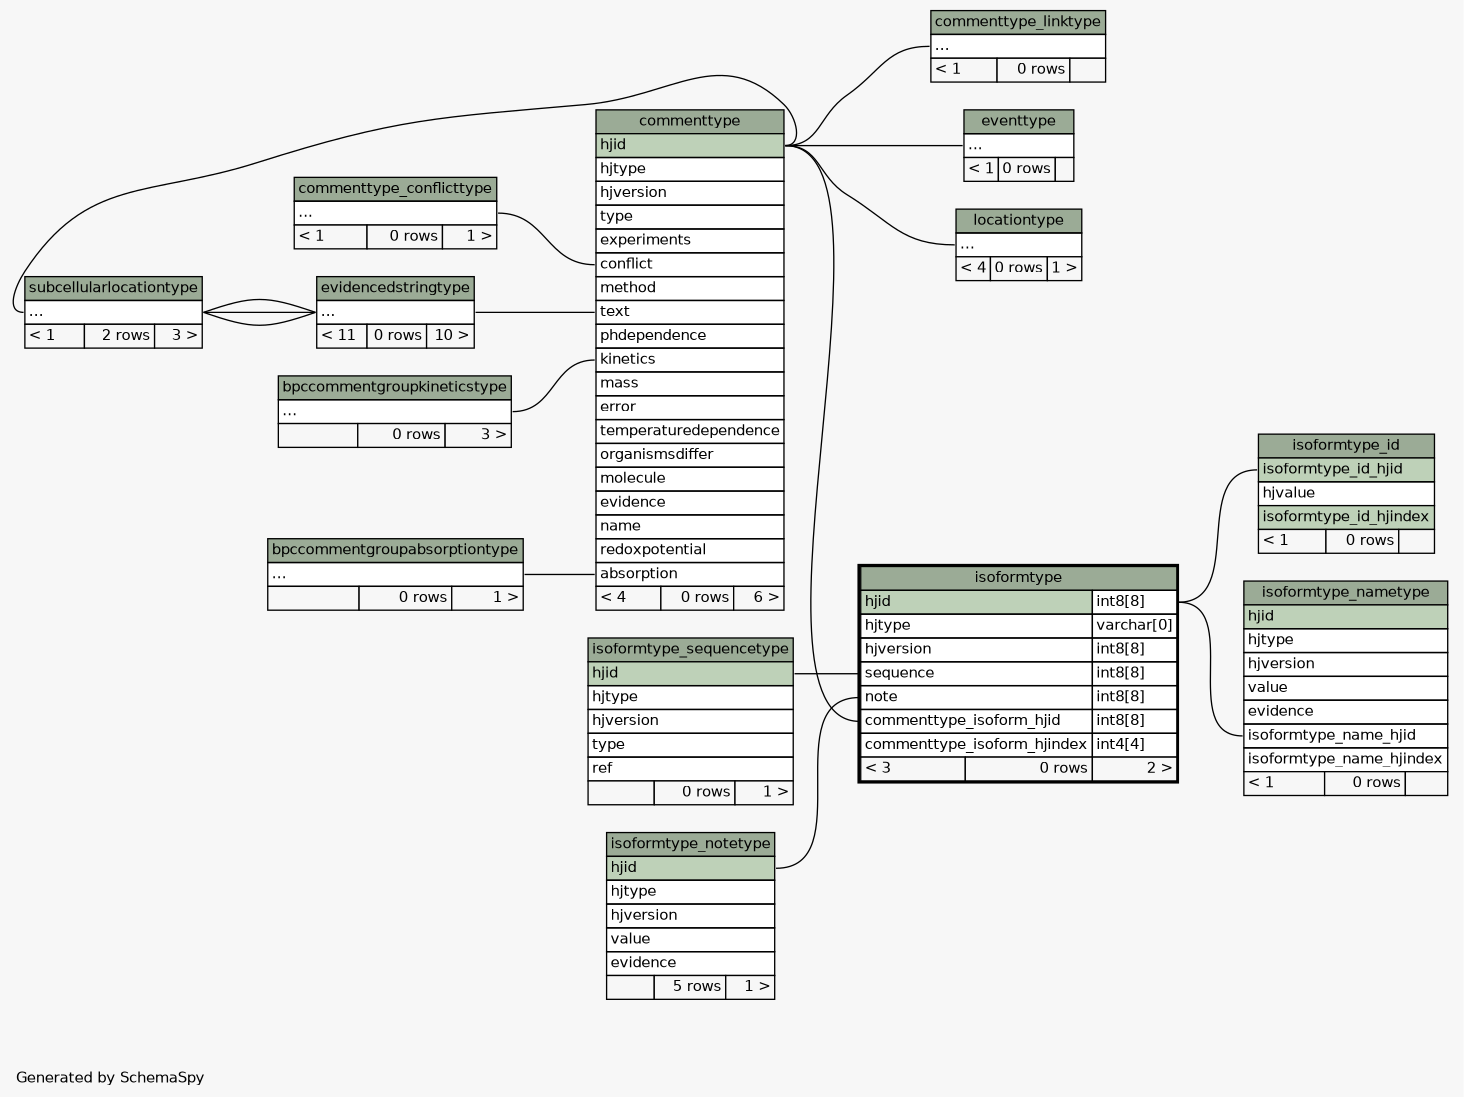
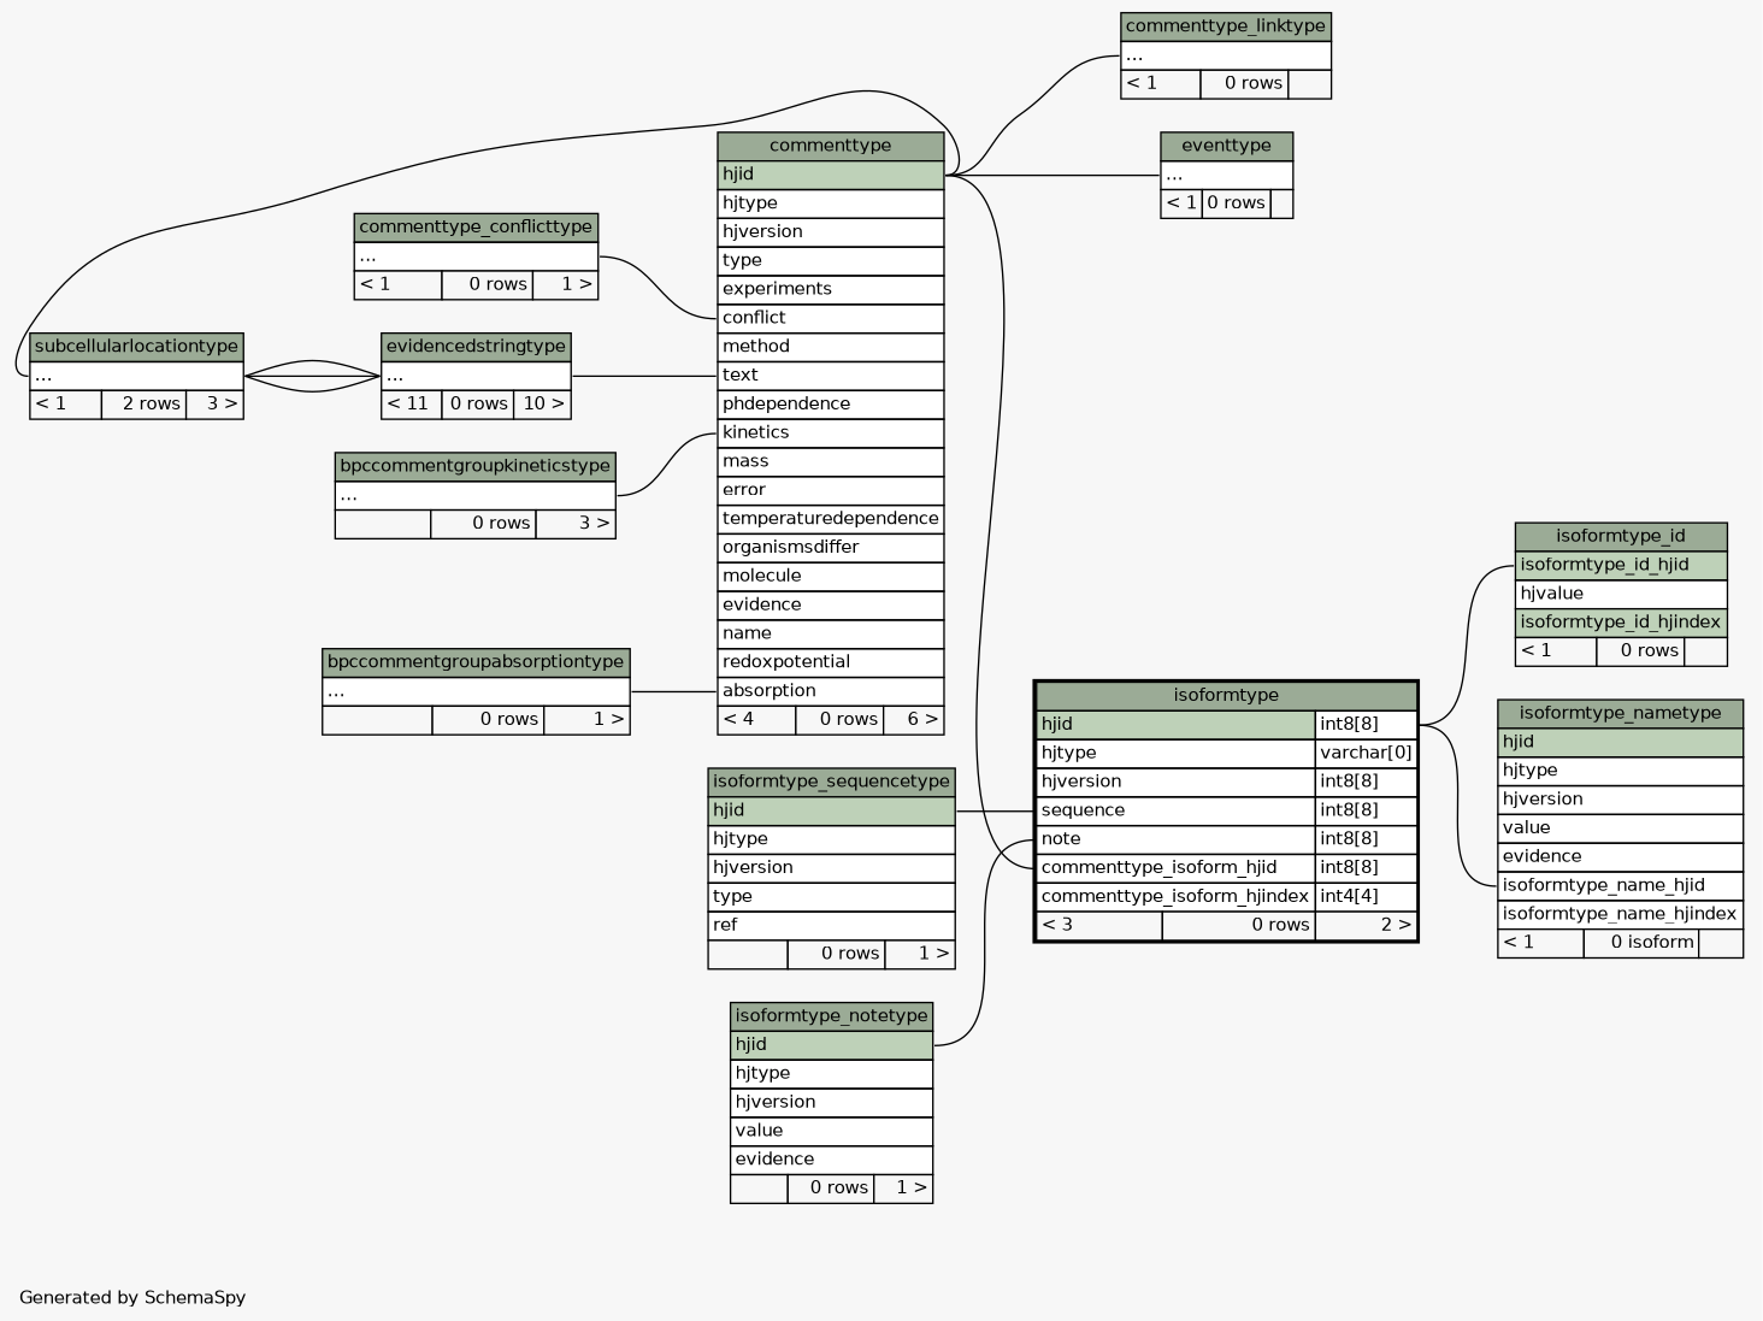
  digraph {
    bgcolor="#f7f7f7"
    fontname=Helvetica
    fontsize=11
    label="\nGenerated by SchemaSpy"
    labeljust=l
    nodesep=0.18
    rankdir=RL
    ranksep=0.46
    node [fontname=Helvetica fontsize=11 shape=plaintext]
    edge [arrowhead=none arrowsize=0.8 arrowtail=crowodot headport="elipses:e" tailport="elipses:w"]
    n1 [label=<     <TABLE BORDER="0" CELLBORDER="1" CELLSPACING="0" BGCOLOR="#ffffff">       <TR><TD COLSPAN="3" BGCOLOR="#9bab96" ALIGN="CENTER">commenttype</TD></TR>       <TR><TD PORT="hjid" COLSPAN="3" BGCOLOR="#bed1b8" ALIGN="LEFT">hjid</TD></TR>       <TR><TD PORT="hjtype" COLSPAN="3" ALIGN="LEFT">hjtype</TD></TR>       <TR><TD PORT="hjversion" COLSPAN="3" ALIGN="LEFT">hjversion</TD></TR>       <TR><TD PORT="type" COLSPAN="3" ALIGN="LEFT">type</TD></TR>       <TR><TD PORT="experiments" COLSPAN="3" ALIGN="LEFT">experiments</TD></TR>       <TR><TD PORT="conflict" COLSPAN="3" ALIGN="LEFT">conflict</TD></TR>       <TR><TD PORT="method" COLSPAN="3" ALIGN="LEFT">method</TD></TR>       <TR><TD PORT="text" COLSPAN="3" ALIGN="LEFT">text</TD></TR>       <TR><TD PORT="phdependence" COLSPAN="3" ALIGN="LEFT">phdependence</TD></TR>       <TR><TD PORT="kinetics" COLSPAN="3" ALIGN="LEFT">kinetics</TD></TR>       <TR><TD PORT="mass" COLSPAN="3" ALIGN="LEFT">mass</TD></TR>       <TR><TD PORT="error" COLSPAN="3" ALIGN="LEFT">error</TD></TR>       <TR><TD PORT="temperaturedependence" COLSPAN="3" ALIGN="LEFT">temperaturedependence</TD></TR>       <TR><TD PORT="organismsdiffer" COLSPAN="3" ALIGN="LEFT">organismsdiffer</TD></TR>       <TR><TD PORT="molecule" COLSPAN="3" ALIGN="LEFT">molecule</TD></TR>       <TR><TD PORT="evidence" COLSPAN="3" ALIGN="LEFT">evidence</TD></TR>       <TR><TD PORT="name" COLSPAN="3" ALIGN="LEFT">name</TD></TR>       <TR><TD PORT="redoxpotential" COLSPAN="3" ALIGN="LEFT">redoxpotential</TD></TR>       <TR><TD PORT="absorption" COLSPAN="3" ALIGN="LEFT">absorption</TD></TR>       <TR><TD ALIGN="LEFT" BGCOLOR="#f7f7f7">&lt; 4</TD><TD ALIGN="RIGHT" BGCOLOR="#f7f7f7">0 rows</TD><TD ALIGN="RIGHT" BGCOLOR="#f7f7f7">6 &gt;</TD></TR>     </TABLE>>]
    n2 [label=<     <TABLE BORDER="0" CELLBORDER="1" CELLSPACING="0" BGCOLOR="#ffffff">       <TR><TD COLSPAN="3" BGCOLOR="#9bab96" ALIGN="CENTER">bpccommentgroupabsorptiontype</TD></TR>       <TR><TD PORT="elipses" COLSPAN="3" ALIGN="LEFT">...</TD></TR>       <TR><TD ALIGN="LEFT" BGCOLOR="#f7f7f7">  </TD><TD ALIGN="RIGHT" BGCOLOR="#f7f7f7">0 rows</TD><TD ALIGN="RIGHT" BGCOLOR="#f7f7f7">1 &gt;</TD></TR>     </TABLE>>]
    n3 [label=<     <TABLE BORDER="0" CELLBORDER="1" CELLSPACING="0" BGCOLOR="#ffffff">       <TR><TD COLSPAN="3" BGCOLOR="#9bab96" ALIGN="CENTER">commenttype_conflicttype</TD></TR>       <TR><TD PORT="elipses" COLSPAN="3" ALIGN="LEFT">...</TD></TR>       <TR><TD ALIGN="LEFT" BGCOLOR="#f7f7f7">&lt; 1</TD><TD ALIGN="RIGHT" BGCOLOR="#f7f7f7">0 rows</TD><TD ALIGN="RIGHT" BGCOLOR="#f7f7f7">1 &gt;</TD></TR>     </TABLE>>]
    n4 [label=<     <TABLE BORDER="0" CELLBORDER="1" CELLSPACING="0" BGCOLOR="#ffffff">       <TR><TD COLSPAN="3" BGCOLOR="#9bab96" ALIGN="CENTER">bpccommentgroupkineticstype</TD></TR>       <TR><TD PORT="elipses" COLSPAN="3" ALIGN="LEFT">...</TD></TR>       <TR><TD ALIGN="LEFT" BGCOLOR="#f7f7f7">  </TD><TD ALIGN="RIGHT" BGCOLOR="#f7f7f7">0 rows</TD><TD ALIGN="RIGHT" BGCOLOR="#f7f7f7">3 &gt;</TD></TR>     </TABLE>>]
    n5 [label=<     <TABLE BORDER="0" CELLBORDER="1" CELLSPACING="0" BGCOLOR="#ffffff">       <TR><TD COLSPAN="3" BGCOLOR="#9bab96" ALIGN="CENTER">evidencedstringtype</TD></TR>       <TR><TD PORT="elipses" COLSPAN="3" ALIGN="LEFT">...</TD></TR>       <TR><TD ALIGN="LEFT" BGCOLOR="#f7f7f7">&lt; 11</TD><TD ALIGN="RIGHT" BGCOLOR="#f7f7f7">0 rows</TD><TD ALIGN="RIGHT" BGCOLOR="#f7f7f7">10 &gt;</TD></TR>     </TABLE>>]
    n6 [label=<     <TABLE BORDER="0" CELLBORDER="1" CELLSPACING="0" BGCOLOR="#ffffff">       <TR><TD COLSPAN="3" BGCOLOR="#9bab96" ALIGN="CENTER">subcellularlocationtype</TD></TR>       <TR><TD PORT="elipses" COLSPAN="3" ALIGN="LEFT">...</TD></TR>       <TR><TD ALIGN="LEFT" BGCOLOR="#f7f7f7">&lt; 1</TD><TD ALIGN="RIGHT" BGCOLOR="#f7f7f7">2 rows</TD><TD ALIGN="RIGHT" BGCOLOR="#f7f7f7">3 &gt;</TD></TR>     </TABLE>>]
    n7 [label=<     <TABLE BORDER="0" CELLBORDER="1" CELLSPACING="0" BGCOLOR="#ffffff">       <TR><TD COLSPAN="3" BGCOLOR="#9bab96" ALIGN="CENTER">commenttype_linktype</TD></TR>       <TR><TD PORT="elipses" COLSPAN="3" ALIGN="LEFT">...</TD></TR>       <TR><TD ALIGN="LEFT" BGCOLOR="#f7f7f7">&lt; 1</TD><TD ALIGN="RIGHT" BGCOLOR="#f7f7f7">0 rows</TD><TD ALIGN="RIGHT" BGCOLOR="#f7f7f7">  </TD></TR>     </TABLE>>]
    n8 [label=<     <TABLE BORDER="0" CELLBORDER="1" CELLSPACING="0" BGCOLOR="#ffffff">       <TR><TD COLSPAN="3" BGCOLOR="#9bab96" ALIGN="CENTER">eventtype</TD></TR>       <TR><TD PORT="elipses" COLSPAN="3" ALIGN="LEFT">...</TD></TR>       <TR><TD ALIGN="LEFT" BGCOLOR="#f7f7f7">&lt; 1</TD><TD ALIGN="RIGHT" BGCOLOR="#f7f7f7">0 rows</TD><TD ALIGN="RIGHT" BGCOLOR="#f7f7f7">  </TD></TR>     </TABLE>>]
    n9 [label=<     <TABLE BORDER="2" CELLBORDER="1" CELLSPACING="0" BGCOLOR="#ffffff">       <TR><TD COLSPAN="3" BGCOLOR="#9bab96" ALIGN="CENTER">isoformtype</TD></TR>       <TR><TD PORT="hjid" COLSPAN="2" BGCOLOR="#bed1b8" ALIGN="LEFT">hjid</TD><TD PORT="hjid.type" ALIGN="LEFT">int8[8]</TD></TR>       <TR><TD PORT="hjtype" COLSPAN="2" ALIGN="LEFT">hjtype</TD><TD PORT="hjtype.type" ALIGN="LEFT">varchar[0]</TD></TR>       <TR><TD PORT="hjversion" COLSPAN="2" ALIGN="LEFT">hjversion</TD><TD PORT="hjversion.type" ALIGN="LEFT">int8[8]</TD></TR>       <TR><TD PORT="sequence" COLSPAN="2" ALIGN="LEFT">sequence</TD><TD PORT="sequence.type" ALIGN="LEFT">int8[8]</TD></TR>       <TR><TD PORT="note" COLSPAN="2" ALIGN="LEFT">note</TD><TD PORT="note.type" ALIGN="LEFT">int8[8]</TD></TR>       <TR><TD PORT="commenttype_isoform_hjid" COLSPAN="2" ALIGN="LEFT">commenttype_isoform_hjid</TD><TD PORT="commenttype_isoform_hjid.type" ALIGN="LEFT">int8[8]</TD></TR>       <TR><TD PORT="commenttype_isoform_hjindex" COLSPAN="2" ALIGN="LEFT">commenttype_isoform_hjindex</TD><TD PORT="commenttype_isoform_hjindex.type" ALIGN="LEFT">int4[4]</TD></TR>       <TR><TD ALIGN="LEFT" BGCOLOR="#f7f7f7">&lt; 3</TD><TD ALIGN="RIGHT" BGCOLOR="#f7f7f7">0 rows</TD><TD ALIGN="RIGHT" BGCOLOR="#f7f7f7">2 &gt;</TD></TR>     </TABLE>>]
-   n10 [label=<     <TABLE BORDER="0" CELLBORDER="1" CELLSPACING="0" BGCOLOR="#ffffff">       <TR><TD COLSPAN="3" BGCOLOR="#9bab96" ALIGN="CENTER">isoformtype_notetype</TD></TR>       <TR><TD PORT="hjid" COLSPAN="3" BGCOLOR="#bed1b8" ALIGN="LEFT">hjid</TD></TR>       <TR><TD PORT="hjtype" COLSPAN="3" ALIGN="LEFT">hjtype</TD></TR>       <TR><TD PORT="hjversion" COLSPAN="3" ALIGN="LEFT">hjversion</TD></TR>       <TR><TD PORT="value" COLSPAN="3" ALIGN="LEFT">value</TD></TR>       <TR><TD PORT="evidence" COLSPAN="3" ALIGN="LEFT">evidence</TD></TR>       <TR><TD ALIGN="LEFT" BGCOLOR="#f7f7f7">  </TD><TD ALIGN="RIGHT" BGCOLOR="#f7f7f7">5 rows</TD><TD ALIGN="RIGHT" BGCOLOR="#f7f7f7">1 &gt;</TD></TR>     </TABLE>>]
+   n10 [label=<     <TABLE BORDER="0" CELLBORDER="1" CELLSPACING="0" BGCOLOR="#ffffff">       <TR><TD COLSPAN="3" BGCOLOR="#9bab96" ALIGN="CENTER">isoformtype_notetype</TD></TR>       <TR><TD PORT="hjid" COLSPAN="3" BGCOLOR="#bed1b8" ALIGN="LEFT">hjid</TD></TR>       <TR><TD PORT="hjtype" COLSPAN="3" ALIGN="LEFT">hjtype</TD></TR>       <TR><TD PORT="hjversion" COLSPAN="3" ALIGN="LEFT">hjversion</TD></TR>       <TR><TD PORT="value" COLSPAN="3" ALIGN="LEFT">value</TD></TR>       <TR><TD PORT="evidence" COLSPAN="3" ALIGN="LEFT">evidence</TD></TR>       <TR><TD ALIGN="LEFT" BGCOLOR="#f7f7f7">  </TD><TD ALIGN="RIGHT" BGCOLOR="#f7f7f7">0 rows</TD><TD ALIGN="RIGHT" BGCOLOR="#f7f7f7">1 &gt;</TD></TR>     </TABLE>>]
    n11 [label=<     <TABLE BORDER="0" CELLBORDER="1" CELLSPACING="0" BGCOLOR="#ffffff">       <TR><TD COLSPAN="3" BGCOLOR="#9bab96" ALIGN="CENTER">isoformtype_sequencetype</TD></TR>       <TR><TD PORT="hjid" COLSPAN="3" BGCOLOR="#bed1b8" ALIGN="LEFT">hjid</TD></TR>       <TR><TD PORT="hjtype" COLSPAN="3" ALIGN="LEFT">hjtype</TD></TR>       <TR><TD PORT="hjversion" COLSPAN="3" ALIGN="LEFT">hjversion</TD></TR>       <TR><TD PORT="type" COLSPAN="3" ALIGN="LEFT">type</TD></TR>       <TR><TD PORT="ref" COLSPAN="3" ALIGN="LEFT">ref</TD></TR>       <TR><TD ALIGN="LEFT" BGCOLOR="#f7f7f7">  </TD><TD ALIGN="RIGHT" BGCOLOR="#f7f7f7">0 rows</TD><TD ALIGN="RIGHT" BGCOLOR="#f7f7f7">1 &gt;</TD></TR>     </TABLE>>]
    n12 [label=<     <TABLE BORDER="0" CELLBORDER="1" CELLSPACING="0" BGCOLOR="#ffffff">       <TR><TD COLSPAN="3" BGCOLOR="#9bab96" ALIGN="CENTER">isoformtype_id</TD></TR>       <TR><TD PORT="isoformtype_id_hjid" COLSPAN="3" BGCOLOR="#bed1b8" ALIGN="LEFT">isoformtype_id_hjid</TD></TR>       <TR><TD PORT="hjvalue" COLSPAN="3" ALIGN="LEFT">hjvalue</TD></TR>       <TR><TD PORT="isoformtype_id_hjindex" COLSPAN="3" BGCOLOR="#bed1b8" ALIGN="LEFT">isoformtype_id_hjindex</TD></TR>       <TR><TD ALIGN="LEFT" BGCOLOR="#f7f7f7">&lt; 1</TD><TD ALIGN="RIGHT" BGCOLOR="#f7f7f7">0 rows</TD><TD ALIGN="RIGHT" BGCOLOR="#f7f7f7">  </TD></TR>     </TABLE>>]
-   n13 [label=<     <TABLE BORDER="0" CELLBORDER="1" CELLSPACING="0" BGCOLOR="#ffffff">       <TR><TD COLSPAN="3" BGCOLOR="#9bab96" ALIGN="CENTER">isoformtype_nametype</TD></TR>       <TR><TD PORT="hjid" COLSPAN="3" BGCOLOR="#bed1b8" ALIGN="LEFT">hjid</TD></TR>       <TR><TD PORT="hjtype" COLSPAN="3" ALIGN="LEFT">hjtype</TD></TR>       <TR><TD PORT="hjversion" COLSPAN="3" ALIGN="LEFT">hjversion</TD></TR>       <TR><TD PORT="value" COLSPAN="3" ALIGN="LEFT">value</TD></TR>       <TR><TD PORT="evidence" COLSPAN="3" ALIGN="LEFT">evidence</TD></TR>       <TR><TD PORT="isoformtype_name_hjid" COLSPAN="3" ALIGN="LEFT">isoformtype_name_hjid</TD></TR>       <TR><TD PORT="isoformtype_name_hjindex" COLSPAN="3" ALIGN="LEFT">isoformtype_name_hjindex</TD></TR>       <TR><TD ALIGN="LEFT" BGCOLOR="#f7f7f7">&lt; 1</TD><TD ALIGN="RIGHT" BGCOLOR="#f7f7f7">0 rows</TD><TD ALIGN="RIGHT" BGCOLOR="#f7f7f7">  </TD></TR>     </TABLE>>]
-   n14 [label=<     <TABLE BORDER="0" CELLBORDER="1" CELLSPACING="0" BGCOLOR="#ffffff">       <TR><TD COLSPAN="3" BGCOLOR="#9bab96" ALIGN="CENTER">locationtype</TD></TR>       <TR><TD PORT="elipses" COLSPAN="3" ALIGN="LEFT">...</TD></TR>       <TR><TD ALIGN="LEFT" BGCOLOR="#f7f7f7">&lt; 4</TD><TD ALIGN="RIGHT" BGCOLOR="#f7f7f7">0 rows</TD><TD ALIGN="RIGHT" BGCOLOR="#f7f7f7">1 &gt;</TD></TR>     </TABLE>>]
+   n13 [label=<     <TABLE BORDER="0" CELLBORDER="1" CELLSPACING="0" BGCOLOR="#ffffff">       <TR><TD COLSPAN="3" BGCOLOR="#9bab96" ALIGN="CENTER">isoformtype_nametype</TD></TR>       <TR><TD PORT="hjid" COLSPAN="3" BGCOLOR="#bed1b8" ALIGN="LEFT">hjid</TD></TR>       <TR><TD PORT="hjtype" COLSPAN="3" ALIGN="LEFT">hjtype</TD></TR>       <TR><TD PORT="hjversion" COLSPAN="3" ALIGN="LEFT">hjversion</TD></TR>       <TR><TD PORT="value" COLSPAN="3" ALIGN="LEFT">value</TD></TR>       <TR><TD PORT="evidence" COLSPAN="3" ALIGN="LEFT">evidence</TD></TR>       <TR><TD PORT="isoformtype_name_hjid" COLSPAN="3" ALIGN="LEFT">isoformtype_name_hjid</TD></TR>       <TR><TD PORT="isoformtype_name_hjindex" COLSPAN="3" ALIGN="LEFT">isoformtype_name_hjindex</TD></TR>       <TR><TD ALIGN="LEFT" BGCOLOR="#f7f7f7">&lt; 1</TD><TD ALIGN="RIGHT" BGCOLOR="#f7f7f7">0 isoform</TD><TD ALIGN="RIGHT" BGCOLOR="#f7f7f7">  </TD></TR>     </TABLE>>]
    n1 -> n2 [tailport="absorption:w"]
    n1 -> n3 [tailport="conflict:w"]
    n1 -> n4 [tailport="kinetics:w"]
    n1 -> n5 [tailport="text:w"]
    n5 -> n6
    n5 -> n6
    n5 -> n6
    n6 -> n1 [headport="hjid:e"]
    n7 -> n1 [headport="hjid:e"]
    n8 -> n1 [headport="hjid:e"]
    n9 -> n1 [headport="hjid:e" tailport="commenttype_isoform_hjid:w"]
    n9 -> n10 [headport="hjid:e" tailport="note:w"]
    n9 -> n11 [headport="hjid:e" tailport="sequence:w"]
    n12 -> n9 [headport="hjid.type:e" tailport="isoformtype_id_hjid:w"]
    n13 -> n9 [headport="hjid.type:e" tailport="isoformtype_name_hjid:w"]
-   n14 -> n1 [headport="hjid:e"]
  }
